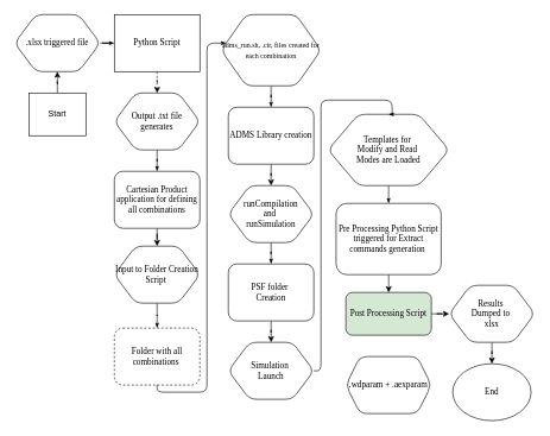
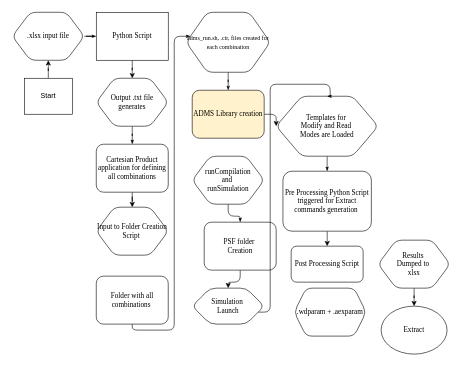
  <mxCell id="0" />
  <mxCell id="1" parent="0" />
  <mxCell id="2" style="edgeStyle=orthogonalEdgeStyle;rounded=1;html=1;labelBackgroundColor=none;startArrow=none;startFill=0;startSize=5;endArrow=classicThin;endFill=1;endSize=5;jettySize=auto;orthogonalLoop=1;strokeWidth=1;fontFamily=Verdana;fontSize=8;fontColor=default;" parent="1" source="3" target="5" edge="1"><mxGeometry relative="1" as="geometry" /></mxCell>
- <mxCell id="3" value=".xlsx triggered file" style="shape=hexagon;perimeter=hexagonPerimeter;whiteSpace=wrap;html=1;rounded=1;shadow=0;labelBackgroundColor=none;strokeWidth=1;fontFamily=Verdana;fontSize=12;align=center;size=0.25;" parent="1" vertex="1"><mxGeometry x="20" y="20" width="120" height="80" as="geometry" /></mxCell>
- <mxCell id="4" style="edgeStyle=orthogonalEdgeStyle;rounded=1;orthogonalLoop=1;jettySize=auto;html=1;entryX=0.5;entryY=0;entryDx=0;entryDy=0;labelBackgroundColor=none;fontColor=default;dashed=1;" edge="1" parent="1" source="5" target="7"><mxGeometry relative="1" as="geometry" /></mxCell>
+ <mxCell id="3" value=".xlsx input file" style="shape=hexagon;perimeter=hexagonPerimeter;whiteSpace=wrap;html=1;rounded=1;shadow=0;labelBackgroundColor=none;strokeWidth=1;fontFamily=Verdana;fontSize=12;align=center;size=0.25;" parent="1" vertex="1"><mxGeometry x="20" y="20" width="120" height="80" as="geometry" /></mxCell>
+ <mxCell id="4" style="edgeStyle=orthogonalEdgeStyle;rounded=1;orthogonalLoop=1;jettySize=auto;html=1;entryX=0.5;entryY=0;entryDx=0;entryDy=0;labelBackgroundColor=none;fontColor=default;" edge="1" parent="1" source="5" target="7"><mxGeometry relative="1" as="geometry" /></mxCell>
  <mxCell id="5" value="Python Script" style="whiteSpace=wrap;html=1;shadow=0;labelBackgroundColor=none;strokeWidth=1;fontFamily=Verdana;fontSize=12;align=center;rounded=0;" parent="1" vertex="1"><mxGeometry x="160" y="20" width="120" height="80" as="geometry" /></mxCell>
  <mxCell id="6" style="edgeStyle=orthogonalEdgeStyle;rounded=1;html=1;labelBackgroundColor=none;startArrow=none;startFill=0;startSize=5;endArrow=classicThin;endFill=1;endSize=5;jettySize=auto;orthogonalLoop=1;strokeWidth=1;fontFamily=Verdana;fontSize=8;fontColor=default;" parent="1" source="7" target="9" edge="1"><mxGeometry relative="1" as="geometry" /></mxCell>
  <mxCell id="7" value="Output .txt file generates" style="shape=hexagon;perimeter=hexagonPerimeter;whiteSpace=wrap;html=1;rounded=1;shadow=0;labelBackgroundColor=none;strokeWidth=1;fontFamily=Verdana;fontSize=12;align=center;" parent="1" vertex="1"><mxGeometry x="160" y="130" width="120" height="80" as="geometry" /></mxCell>
  <mxCell id="8" style="edgeStyle=orthogonalEdgeStyle;rounded=1;orthogonalLoop=1;jettySize=auto;html=1;labelBackgroundColor=none;fontColor=default;" edge="1" parent="1" source="9" target="11"><mxGeometry relative="1" as="geometry" /></mxCell>
  <mxCell id="9" value="Cartesian Product application for defining all combinations" style="rounded=1;whiteSpace=wrap;html=1;shadow=0;labelBackgroundColor=none;strokeWidth=1;fontFamily=Verdana;fontSize=12;align=center;" parent="1" vertex="1"><mxGeometry x="160" y="240" width="120" height="80" as="geometry" /></mxCell>
- <mxCell id="10" style="edgeStyle=orthogonalEdgeStyle;rounded=1;html=1;labelBackgroundColor=none;startArrow=none;startFill=0;startSize=5;endArrow=classicThin;endFill=1;endSize=5;jettySize=auto;orthogonalLoop=1;strokeWidth=1;fontFamily=Verdana;fontSize=8;fontColor=default;" parent="1" source="11" target="13" edge="1"><mxGeometry relative="1" as="geometry" /></mxCell>
  <mxCell id="11" value="Input to Folder Creation Script&amp;nbsp;" style="shape=hexagon;perimeter=hexagonPerimeter;whiteSpace=wrap;html=1;rounded=1;shadow=0;labelBackgroundColor=none;strokeWidth=1;fontFamily=Verdana;fontSize=12;align=center;" parent="1" vertex="1"><mxGeometry x="160" y="345" width="120" height="80" as="geometry" /></mxCell>
  <mxCell id="12" style="edgeStyle=orthogonalEdgeStyle;rounded=1;html=1;labelBackgroundColor=none;startArrow=none;startFill=0;startSize=5;endArrow=classicThin;endFill=1;endSize=5;jettySize=auto;orthogonalLoop=1;strokeWidth=1;fontFamily=Verdana;fontSize=8;exitX=0.5;exitY=1;exitDx=0;exitDy=0;fontColor=default;" parent="1" source="13" target="15" edge="1"><mxGeometry relative="1" as="geometry"><Array as="points"><mxPoint x="220" y="550" /><mxPoint x="290" y="550" /><mxPoint x="290" y="60" /></Array></mxGeometry></mxCell>
- <mxCell id="13" value="Folder with all combinations&amp;nbsp;" style="rounded=1;whiteSpace=wrap;html=1;shadow=0;labelBackgroundColor=none;strokeWidth=1;fontFamily=Verdana;fontSize=12;align=center;dashed=1;" parent="1" vertex="1"><mxGeometry x="160" y="460" width="120" height="80" as="geometry" /></mxCell>
+ <mxCell id="13" value="Folder with all combinations&amp;nbsp;" style="rounded=1;whiteSpace=wrap;html=1;shadow=0;labelBackgroundColor=none;strokeWidth=1;fontFamily=Verdana;fontSize=12;align=center;" parent="1" vertex="1"><mxGeometry x="160" y="460" width="120" height="80" as="geometry" /></mxCell>
  <mxCell id="14" style="edgeStyle=orthogonalEdgeStyle;rounded=1;html=1;labelBackgroundColor=none;startArrow=none;startFill=0;startSize=5;endArrow=classicThin;endFill=1;endSize=5;jettySize=auto;orthogonalLoop=1;strokeWidth=1;fontFamily=Verdana;fontSize=8;fontColor=default;" parent="1" source="15" target="17" edge="1"><mxGeometry relative="1" as="geometry" /></mxCell>
  <mxCell id="15" value="&lt;font style=&quot;font-size: 10px;&quot;&gt;adms_run.sh, .cir, files created for each combination&lt;/font&gt;" style="shape=hexagon;perimeter=hexagonPerimeter;whiteSpace=wrap;html=1;rounded=1;shadow=0;labelBackgroundColor=none;strokeWidth=1;fontFamily=Verdana;fontSize=12;align=center;" parent="1" vertex="1"><mxGeometry x="310" y="20" width="140" height="100" as="geometry" /></mxCell>
- <mxCell id="16" value="" style="edgeStyle=orthogonalEdgeStyle;rounded=1;orthogonalLoop=1;jettySize=auto;html=1;labelBackgroundColor=none;fontColor=default;" edge="1" parent="1" source="17" target="19"><mxGeometry relative="1" as="geometry" /></mxCell>
- <mxCell id="17" value="ADMS Library creation" style="rounded=1;whiteSpace=wrap;html=1;shadow=0;labelBackgroundColor=none;strokeWidth=1;fontFamily=Verdana;fontSize=12;align=center;" parent="1" vertex="1"><mxGeometry x="320" y="150" width="120" height="80" as="geometry" /></mxCell>
+ <mxCell id="16" value="" style="edgeStyle=orthogonalEdgeStyle;rounded=1;orthogonalLoop=1;jettySize=auto;html=1;labelBackgroundColor=none;fontColor=default;" edge="1" parent="1" source="17" target="23"><mxGeometry relative="1" as="geometry" /></mxCell>
+ <mxCell id="17" value="ADMS Library creation" style="rounded=1;whiteSpace=wrap;html=1;shadow=0;labelBackgroundColor=none;strokeWidth=1;fontFamily=Verdana;fontSize=12;align=center;fillColor=#fff2cc;" parent="1" vertex="1"><mxGeometry x="320" y="150" width="120" height="80" as="geometry" /></mxCell>
  <mxCell id="18" style="edgeStyle=orthogonalEdgeStyle;rounded=1;html=1;labelBackgroundColor=none;startArrow=none;startFill=0;startSize=5;endArrow=classicThin;endFill=1;endSize=5;jettySize=auto;orthogonalLoop=1;strokeWidth=1;fontFamily=Verdana;fontSize=8;fontColor=default;" parent="1" source="19" target="21" edge="1"><mxGeometry relative="1" as="geometry" /></mxCell>
  <mxCell id="19" value="runCompilation&lt;div&gt;and&amp;nbsp;&lt;/div&gt;&lt;div&gt;runSimulation&lt;/div&gt;" style="shape=hexagon;perimeter=hexagonPerimeter;whiteSpace=wrap;html=1;rounded=1;shadow=0;labelBackgroundColor=none;strokeWidth=1;fontFamily=Verdana;fontSize=12;align=center;" parent="1" vertex="1"><mxGeometry x="320" y="260" width="120" height="80" as="geometry" /></mxCell>
  <mxCell id="20" style="edgeStyle=orthogonalEdgeStyle;rounded=1;orthogonalLoop=1;jettySize=auto;html=1;entryX=0.5;entryY=0;entryDx=0;entryDy=0;labelBackgroundColor=none;fontColor=default;" edge="1" parent="1" source="21" target="27"><mxGeometry relative="1" as="geometry" /></mxCell>
- <mxCell id="21" value="PSF folder&amp;nbsp;&lt;div&gt;Creation&lt;/div&gt;" style="rounded=1;whiteSpace=wrap;html=1;shadow=0;labelBackgroundColor=none;strokeWidth=1;fontFamily=Verdana;fontSize=12;align=center;" parent="1" vertex="1"><mxGeometry x="320" y="370" width="120" height="80" as="geometry" /></mxCell>
+ <mxCell id="21" value="PSF folder&amp;nbsp;&lt;div&gt;Creation&lt;/div&gt;" style="rounded=1;whiteSpace=wrap;html=1;shadow=0;labelBackgroundColor=none;strokeWidth=1;fontFamily=Verdana;fontSize=12;align=center;" parent="1" vertex="1"><mxGeometry x="340" y="370" width="120" height="80" as="geometry" /></mxCell>
  <mxCell id="22" style="edgeStyle=orthogonalEdgeStyle;rounded=1;html=1;labelBackgroundColor=none;startArrow=none;startFill=0;startSize=5;endArrow=classicThin;endFill=1;endSize=5;jettySize=auto;orthogonalLoop=1;strokeWidth=1;fontFamily=Verdana;fontSize=8;fontColor=default;" parent="1" source="23" target="25" edge="1"><mxGeometry relative="1" as="geometry" /></mxCell>
  <mxCell id="23" value="Templates for&amp;nbsp;&lt;div&gt;Modify and Read&amp;nbsp;&lt;/div&gt;&lt;div&gt;Modes are Loaded&lt;/div&gt;" style="shape=hexagon;perimeter=hexagonPerimeter;whiteSpace=wrap;html=1;rounded=1;shadow=0;labelBackgroundColor=none;strokeWidth=1;fontFamily=Verdana;fontSize=12;align=center;" parent="1" vertex="1"><mxGeometry x="460" y="160" width="170" height="100" as="geometry" /></mxCell>
  <mxCell id="24" value="" style="edgeStyle=orthogonalEdgeStyle;rounded=1;orthogonalLoop=1;jettySize=auto;html=1;labelBackgroundColor=none;fontColor=default;" edge="1" parent="1" source="25" target="31"><mxGeometry relative="1" as="geometry" /></mxCell>
  <mxCell id="25" value="Pre Processing Python Script triggered for Extract commands generation&amp;nbsp;" style="rounded=1;whiteSpace=wrap;html=1;shadow=0;labelBackgroundColor=none;strokeWidth=1;fontFamily=Verdana;fontSize=12;align=center;" parent="1" vertex="1"><mxGeometry x="471.25" y="285" width="147.5" height="100" as="geometry" /></mxCell>
  <mxCell id="26" style="edgeStyle=orthogonalEdgeStyle;rounded=1;html=1;labelBackgroundColor=none;startArrow=none;startFill=0;startSize=5;endArrow=classicThin;endFill=1;endSize=5;jettySize=auto;orthogonalLoop=1;strokeWidth=1;fontFamily=Verdana;fontSize=8;entryX=0.5;entryY=0;entryDx=0;entryDy=0;fontColor=default;" parent="1" source="27" target="23" edge="1"><mxGeometry relative="1" as="geometry"><mxPoint x="670" y="227.296" as="targetPoint" /><Array as="points"><mxPoint x="450" y="520" /><mxPoint x="450" y="140" /><mxPoint x="550" y="140" /><mxPoint x="550" y="160" /></Array></mxGeometry></mxCell>
- <mxCell id="27" value="Simulation&amp;nbsp;&lt;div&gt;Launch&lt;/div&gt;" style="shape=hexagon;perimeter=hexagonPerimeter;whiteSpace=wrap;html=1;rounded=1;shadow=0;labelBackgroundColor=none;strokeWidth=1;fontFamily=Verdana;fontSize=12;align=center;" parent="1" vertex="1"><mxGeometry x="320" y="480" width="120" height="80" as="geometry" /></mxCell>
+ <mxCell id="27" value="Simulation&amp;nbsp;&lt;div&gt;Launch&lt;/div&gt;" style="shape=hexagon;perimeter=hexagonPerimeter;whiteSpace=wrap;html=1;rounded=1;shadow=0;labelBackgroundColor=none;strokeWidth=1;fontFamily=Verdana;fontSize=12;align=center;" parent="1" vertex="1"><mxGeometry x="320" y="480" width="120" height="60" as="geometry" /></mxCell>
  <mxCell id="28" value="" style="edgeStyle=orthogonalEdgeStyle;rounded=1;orthogonalLoop=1;jettySize=auto;html=1;labelBackgroundColor=none;fontColor=default;" edge="1" parent="1" source="29" target="33"><mxGeometry relative="1" as="geometry" /></mxCell>
  <mxCell id="29" value="Results&amp;nbsp;&lt;div&gt;Dumped to&amp;nbsp;&lt;/div&gt;&lt;div&gt;xlsx&lt;/div&gt;" style="shape=hexagon;perimeter=hexagonPerimeter;whiteSpace=wrap;html=1;rounded=1;shadow=0;labelBackgroundColor=none;strokeWidth=1;fontFamily=Verdana;fontSize=12;align=center;" parent="1" vertex="1"><mxGeometry x="630" y="400" width="120" height="80" as="geometry" /></mxCell>
- <mxCell id="30" value="" style="edgeStyle=orthogonalEdgeStyle;rounded=1;orthogonalLoop=1;jettySize=auto;html=1;labelBackgroundColor=none;fontColor=default;" edge="1" parent="1" source="31" target="29"><mxGeometry relative="1" as="geometry" /></mxCell>
- <mxCell id="31" value="&lt;span style=&quot;font-family: Verdana;&quot;&gt;Post Processing Script&lt;/span&gt;" style="rounded=1;whiteSpace=wrap;html=1;labelBackgroundColor=none;fillColor=#d5e8d4;" vertex="1" parent="1"><mxGeometry x="485" y="410" width="120" height="60" as="geometry" /></mxCell>
- <mxCell id="32" value="&lt;span style=&quot;font-family: Verdana;&quot;&gt;.wdparam + .aexparam&lt;/span&gt;" style="shape=hexagon;perimeter=hexagonPerimeter2;whiteSpace=wrap;html=1;fixedSize=1;size=20.0;rounded=1;labelBackgroundColor=none;" vertex="1" parent="1"><mxGeometry x="485" y="500" width="120" height="80" as="geometry" /></mxCell>
- <mxCell id="33" value="End" style="ellipse;whiteSpace=wrap;html=1;fontFamily=Verdana;rounded=1;shadow=0;labelBackgroundColor=none;strokeWidth=1;" vertex="1" parent="1"><mxGeometry x="635" y="510" width="110" height="80" as="geometry" /></mxCell>
+ <mxCell id="31" value="&lt;span style=&quot;font-family: Verdana;&quot;&gt;Post Processing Script&lt;/span&gt;" style="rounded=1;whiteSpace=wrap;html=1;labelBackgroundColor=none;" vertex="1" parent="1"><mxGeometry x="485" y="410" width="120" height="60" as="geometry" /></mxCell>
+ <mxCell id="32" value="&lt;span style=&quot;font-family: Verdana;&quot;&gt;.wdparam + .aexparam&lt;/span&gt;" style="shape=hexagon;perimeter=hexagonPerimeter2;whiteSpace=wrap;html=1;fixedSize=1;size=20.0;rounded=1;labelBackgroundColor=none;" vertex="1" parent="1"><mxGeometry x="490" y="480" width="120" height="80" as="geometry" /></mxCell>
+ <mxCell id="33" value="Extract" style="ellipse;whiteSpace=wrap;html=1;fontFamily=Verdana;rounded=1;shadow=0;labelBackgroundColor=none;strokeWidth=1;" vertex="1" parent="1"><mxGeometry x="635" y="510" width="110" height="80" as="geometry" /></mxCell>
  <mxCell id="34" value="" style="edgeStyle=orthogonalEdgeStyle;rounded=1;orthogonalLoop=1;jettySize=auto;html=1;labelBackgroundColor=none;fontColor=default;" edge="1" parent="1" source="35" target="3"><mxGeometry relative="1" as="geometry" /></mxCell>
  <mxCell id="35" value="Start" style="whiteSpace=wrap;html=1;labelBackgroundColor=none;rounded=0;" vertex="1" parent="1"><mxGeometry x="40" y="130" width="80" height="60" as="geometry" /></mxCell>
